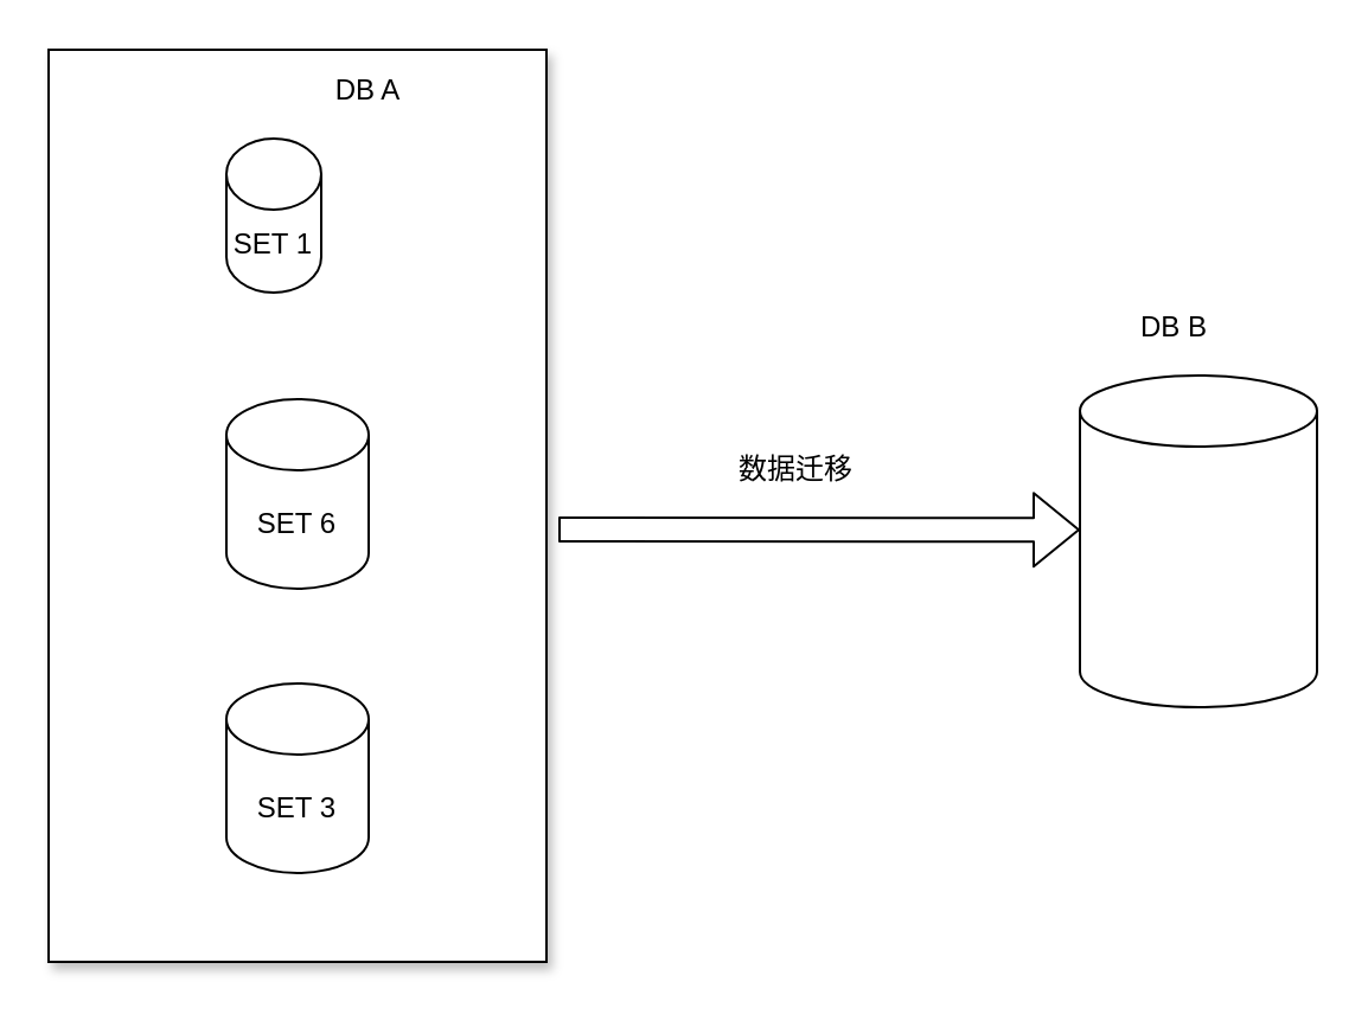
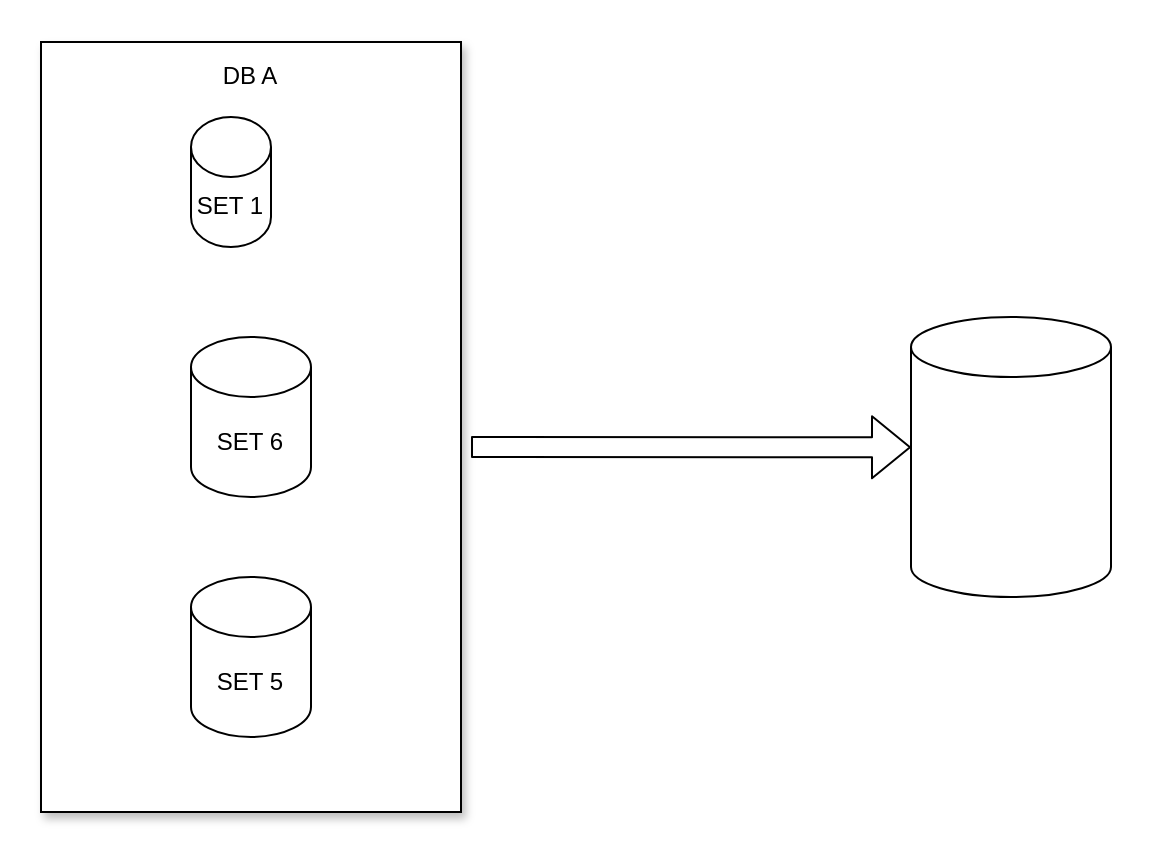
  <mxCell id="0" />
  <mxCell id="1" parent="0" />
  <mxCell id="2" value="" style="whiteSpace=wrap;html=1;shadow=1;" vertex="1" parent="1"><mxGeometry x="20" y="20.5" width="210" height="385" as="geometry" /></mxCell>
  <mxCell id="3" value="SET 1" style="shape=cylinder3;whiteSpace=wrap;html=1;boundedLbl=1;backgroundOutline=1;size=15;" vertex="1" parent="1"><mxGeometry x="95" y="58" width="40" height="65" as="geometry" /></mxCell>
  <mxCell id="4" value="SET 6" style="shape=cylinder3;whiteSpace=wrap;html=1;boundedLbl=1;backgroundOutline=1;size=15;" vertex="1" parent="1"><mxGeometry x="95" y="168" width="60" height="80" as="geometry" /></mxCell>
- <mxCell id="5" value="SET 3" style="shape=cylinder3;whiteSpace=wrap;html=1;boundedLbl=1;backgroundOutline=1;size=15;" vertex="1" parent="1"><mxGeometry x="95" y="288" width="60" height="80" as="geometry" /></mxCell>
+ <mxCell id="5" value="SET 5" style="shape=cylinder3;whiteSpace=wrap;html=1;boundedLbl=1;backgroundOutline=1;size=15;" vertex="1" parent="1"><mxGeometry x="95" y="288" width="60" height="80" as="geometry" /></mxCell>
  <mxCell id="6" value="" style="shape=cylinder3;whiteSpace=wrap;html=1;boundedLbl=1;backgroundOutline=1;size=15;" vertex="1" parent="1"><mxGeometry x="455" y="158" width="100" height="140" as="geometry" /></mxCell>
  <mxCell id="7" value="" style="shape=flexArrow;endArrow=classic;html=1;entryX=0;entryY=0.526;entryDx=0;entryDy=0;entryPerimeter=0;" edge="1" parent="1"><mxGeometry width="50" height="50" relative="1" as="geometry"><mxPoint x="235" y="223" as="sourcePoint" /><mxPoint x="455" y="223.14" as="targetPoint" /></mxGeometry></mxCell>
- <mxCell id="8" value="数据迁移" style="text;html=1;align=center;verticalAlign=middle;resizable=0;points=[];autosize=1;strokeColor=none;" vertex="1" parent="1"><mxGeometry x="305" y="188" width="60" height="20" as="geometry" /></mxCell>
- <mxCell id="9" value="DB A" style="text;html=1;strokeColor=none;fillColor=none;align=center;verticalAlign=middle;whiteSpace=wrap;rounded=0;shadow=1;" vertex="1" parent="1"><mxGeometry x="135" y="28" width="40" height="20" as="geometry" /></mxCell>
- <mxCell id="10" value="DB B" style="text;html=1;strokeColor=none;fillColor=none;align=center;verticalAlign=middle;whiteSpace=wrap;rounded=0;shadow=1;" vertex="1" parent="1"><mxGeometry x="475" y="128" width="40" height="20" as="geometry" /></mxCell>
+ <mxCell id="9" value="DB A" style="text;html=1;strokeColor=none;fillColor=none;align=center;verticalAlign=middle;whiteSpace=wrap;rounded=0;shadow=1;" vertex="1" parent="1"><mxGeometry x="105" y="28" width="40" height="20" as="geometry" /></mxCell>
